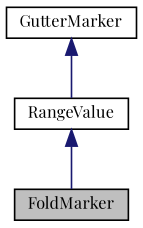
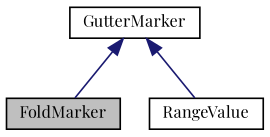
  digraph {
    fontname="Playfair Display"
    node [color=black fillcolor=white fontname="Playfair Display" fontsize=10 shape=record style=filled]
    edge [color=midnightblue dir=back fontname="Playfair Display" fontsize=10 labelfontname=Helvetica labelfontsize=10 style=solid]
    n1 [fillcolor=grey75 fontcolor=black height=0.2 label=FoldMarker width=0.4]
    n2 [height=0.2 label=GutterMarker width=0.4]
    n3 [height=0.2 label=RangeValue width=0.4]
-   n3 -> n1
+   n2 -> n1
    n2 -> n3
  }
